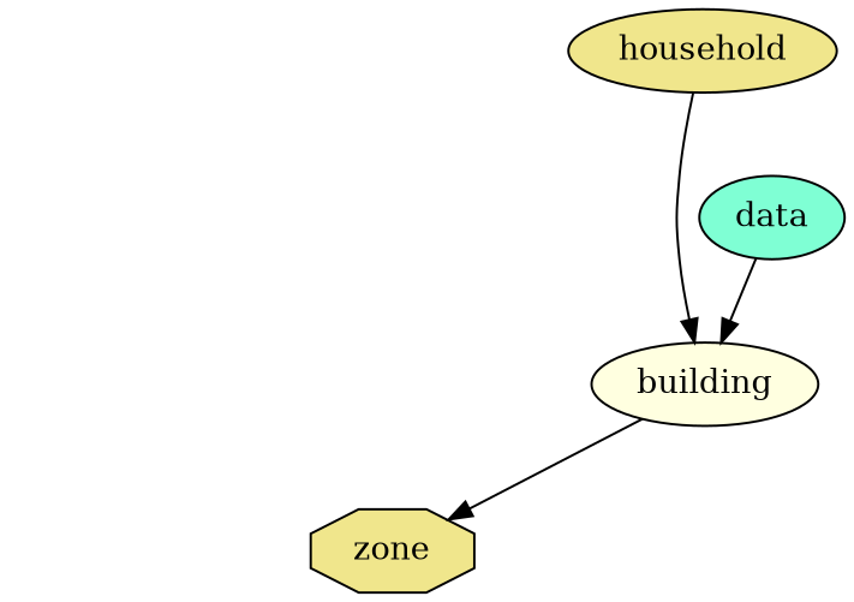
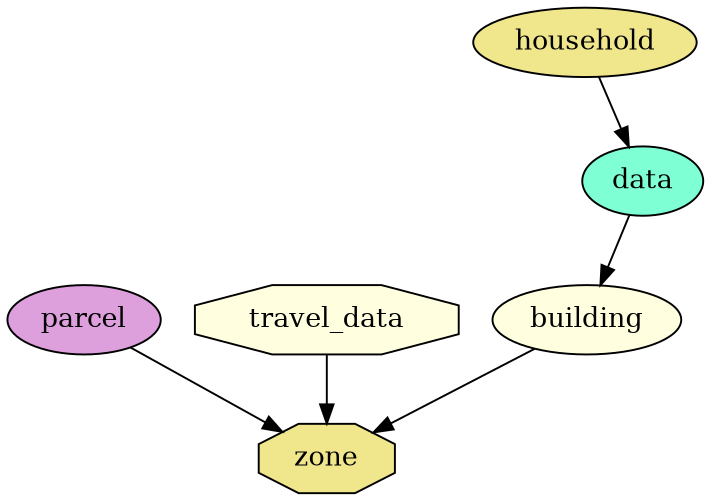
  digraph {
    node [fillcolor=lightyellow shape=ellipse style=filled]
    building
    household [fillcolor=khaki]
    zone [fillcolor=khaki shape=octagon]
+   parcel [fillcolor=plum]
    n5 [fillcolor=aquamarine label=data]
+   travel_data [shape=octagon]
    building -> zone
-   household -> building
+   household -> n5
+   parcel -> zone
    n5 -> building
+   travel_data -> zone
  }
